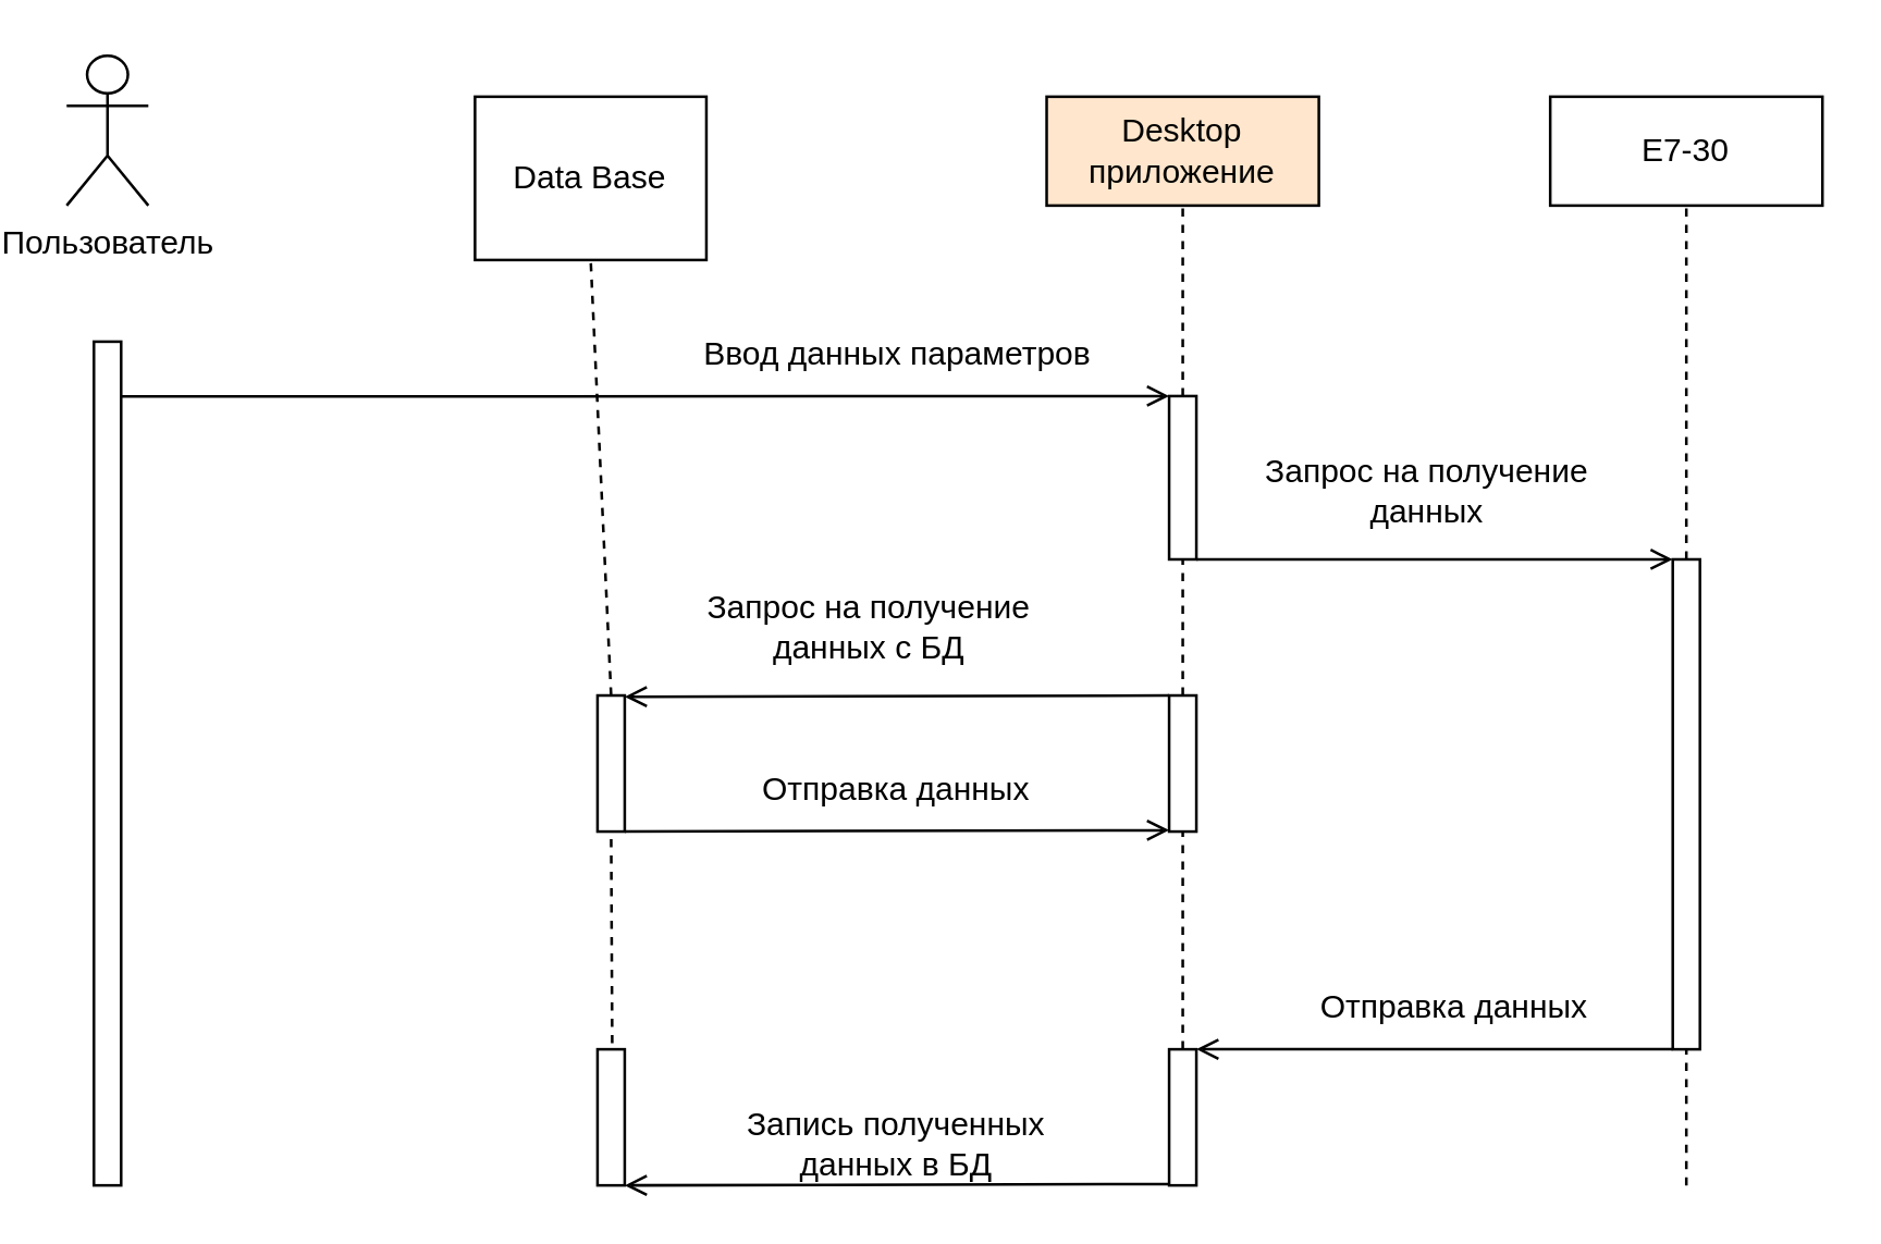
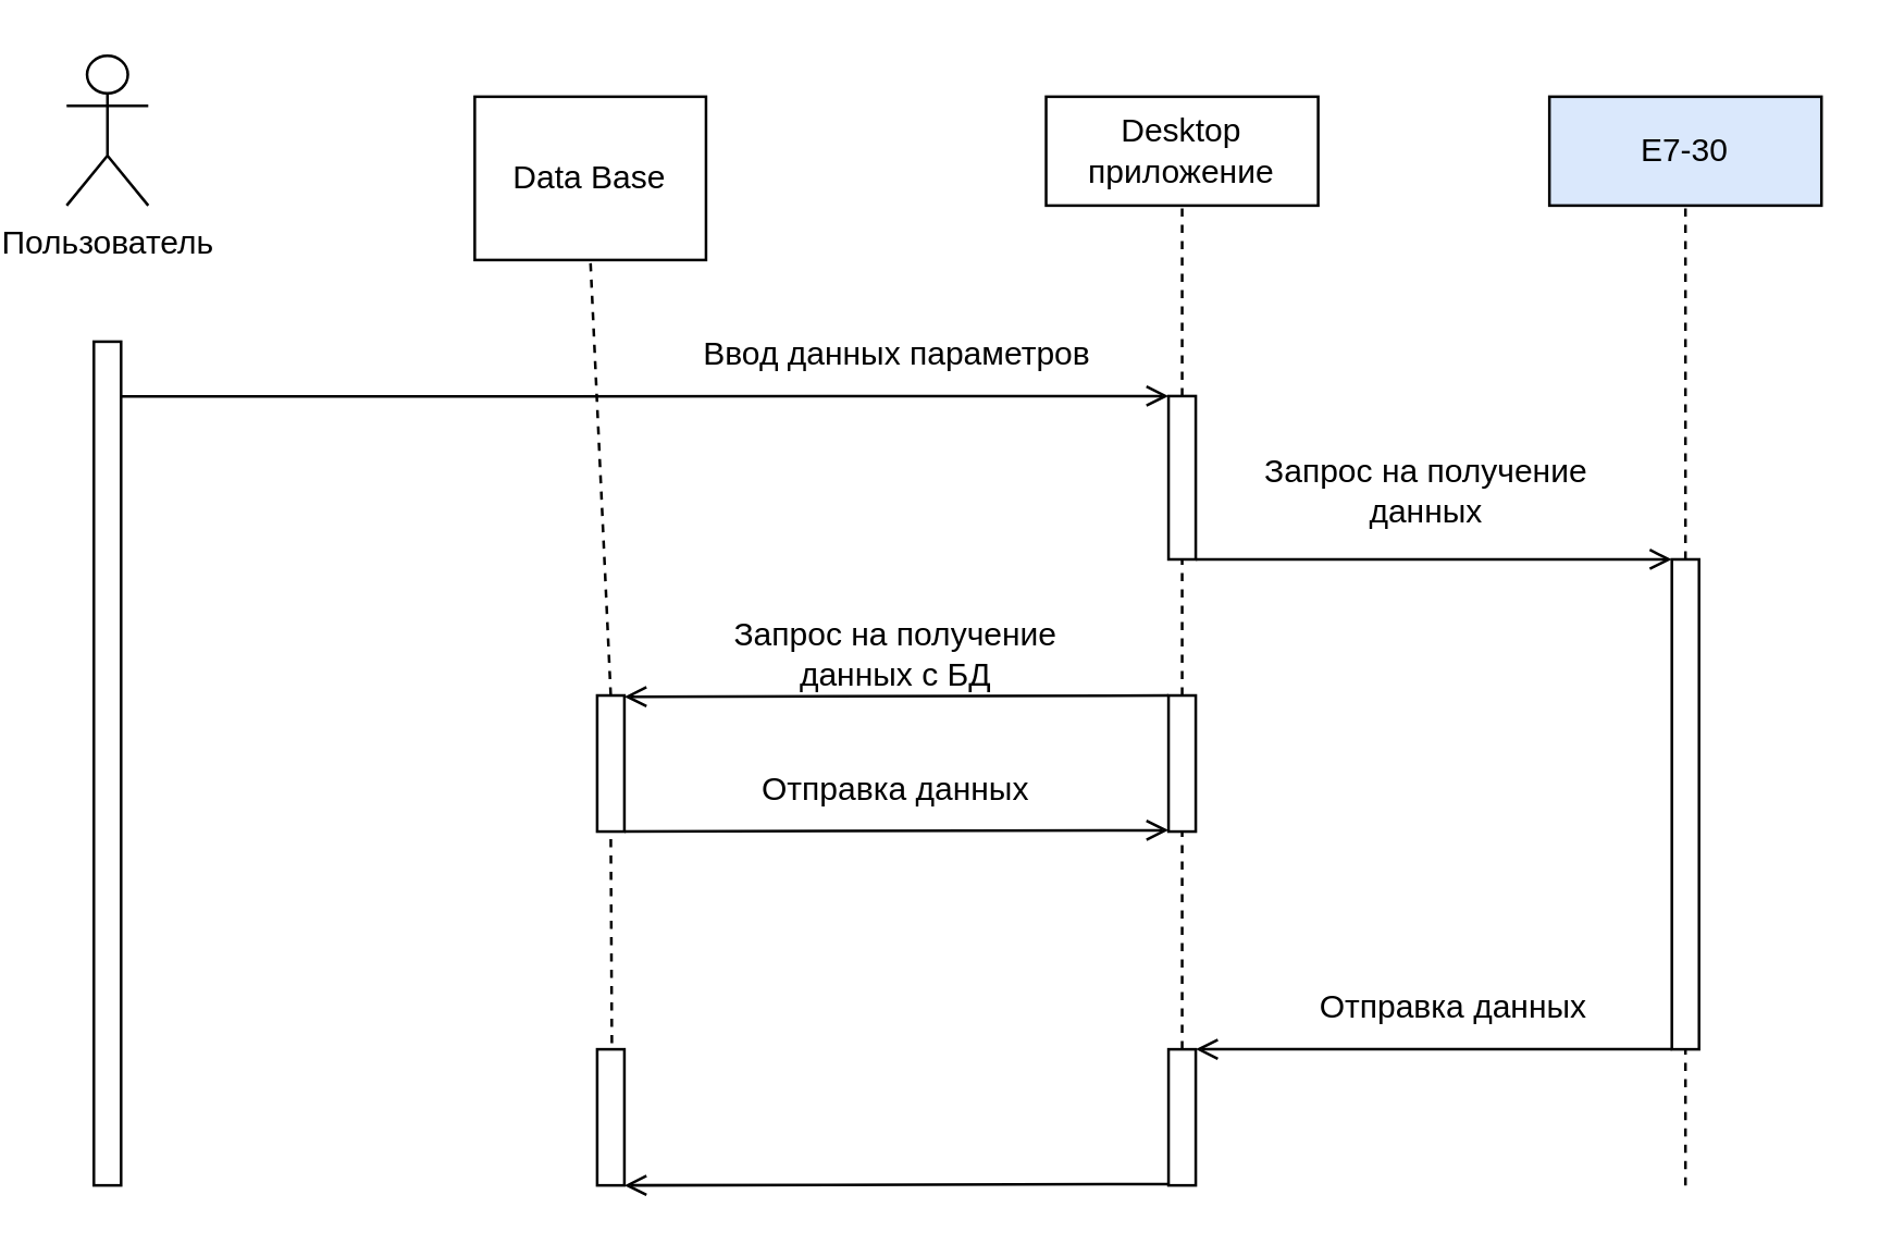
  <mxCell id="0" />
  <mxCell id="1" parent="0" />
  <mxCell id="2" value="Пользователь" style="shape=umlActor;verticalLabelPosition=bottom;verticalAlign=top;html=1;outlineConnect=0;" parent="1" vertex="1"><mxGeometry x="20" y="20" width="30" height="55" as="geometry" /></mxCell>
- <mxCell id="3" value="Desktop приложение" style="rounded=0;whiteSpace=wrap;html=1;fillColor=#ffe6cc;" parent="1" vertex="1"><mxGeometry x="380" y="35" width="100" height="40" as="geometry" /></mxCell>
+ <mxCell id="3" value="Desktop приложение" style="rounded=0;whiteSpace=wrap;html=1;" parent="1" vertex="1"><mxGeometry x="380" y="35" width="100" height="40" as="geometry" /></mxCell>
  <mxCell id="4" value="" style="rounded=0;whiteSpace=wrap;html=1;" parent="1" vertex="1"><mxGeometry x="425" y="145" width="10" height="60" as="geometry" /></mxCell>
  <mxCell id="5" value="" style="rounded=0;whiteSpace=wrap;html=1;" parent="1" vertex="1"><mxGeometry x="30" y="125" width="10" height="310" as="geometry" /></mxCell>
  <mxCell id="6" value="" style="endArrow=none;html=1;rounded=0;exitX=0;exitY=0;exitDx=0;exitDy=0;entryX=1;entryY=0.065;entryDx=0;entryDy=0;entryPerimeter=0;endFill=0;startArrow=open;startFill=0;" parent="1" source="4" target="5" edge="1"><mxGeometry width="50" height="50" relative="1" as="geometry"><mxPoint x="110" y="215" as="sourcePoint" /><mxPoint x="160" y="165" as="targetPoint" /></mxGeometry></mxCell>
- <mxCell id="7" value="E7-30" style="rounded=0;whiteSpace=wrap;html=1;" parent="1" vertex="1"><mxGeometry x="565" y="35" width="100" height="40" as="geometry" /></mxCell>
+ <mxCell id="7" value="E7-30" style="rounded=0;whiteSpace=wrap;html=1;fillColor=#dae8fc;" parent="1" vertex="1"><mxGeometry x="565" y="35" width="100" height="40" as="geometry" /></mxCell>
  <mxCell id="8" value="" style="endArrow=none;dashed=1;html=1;rounded=0;entryX=0.5;entryY=1;entryDx=0;entryDy=0;exitX=0.5;exitY=0;exitDx=0;exitDy=0;" parent="1" source="4" target="3" edge="1"><mxGeometry width="50" height="50" relative="1" as="geometry"><mxPoint x="455" y="235" as="sourcePoint" /><mxPoint x="505" y="185" as="targetPoint" /></mxGeometry></mxCell>
  <mxCell id="9" value="" style="rounded=0;whiteSpace=wrap;html=1;" parent="1" vertex="1"><mxGeometry x="610" y="205" width="10" height="180" as="geometry" /></mxCell>
  <mxCell id="10" value="" style="endArrow=none;html=1;rounded=0;entryX=1;entryY=0.065;entryDx=0;entryDy=0;entryPerimeter=0;endFill=0;startArrow=open;startFill=0;exitX=0;exitY=0;exitDx=0;exitDy=0;" parent="1" source="9" edge="1"><mxGeometry width="50" height="50" relative="1" as="geometry"><mxPoint x="605" y="205" as="sourcePoint" /><mxPoint x="435" y="205" as="targetPoint" /></mxGeometry></mxCell>
  <mxCell id="11" value="Запрос на получение данных" style="text;html=1;strokeColor=none;fillColor=none;align=center;verticalAlign=middle;whiteSpace=wrap;rounded=0;" parent="1" vertex="1"><mxGeometry x="455" y="165" width="130" height="30" as="geometry" /></mxCell>
  <mxCell id="12" value="" style="endArrow=none;dashed=1;html=1;rounded=0;exitX=0.5;exitY=0;exitDx=0;exitDy=0;entryX=0.5;entryY=1;entryDx=0;entryDy=0;" parent="1" source="9" target="7" edge="1"><mxGeometry width="50" height="50" relative="1" as="geometry"><mxPoint x="615" y="175" as="sourcePoint" /><mxPoint x="665" y="125" as="targetPoint" /></mxGeometry></mxCell>
  <mxCell id="13" value="" style="rounded=0;whiteSpace=wrap;html=1;" parent="1" vertex="1"><mxGeometry x="425" y="385" width="10" height="50" as="geometry" /></mxCell>
  <mxCell id="14" value="" style="endArrow=open;html=1;rounded=0;endFill=0;startArrow=none;startFill=0;exitX=0;exitY=0;exitDx=0;exitDy=0;" parent="1" edge="1"><mxGeometry width="50" height="50" relative="1" as="geometry"><mxPoint x="610" y="385" as="sourcePoint" /><mxPoint x="435" y="385" as="targetPoint" /></mxGeometry></mxCell>
  <mxCell id="15" value="Отправка данных" style="text;html=1;strokeColor=none;fillColor=none;align=center;verticalAlign=middle;whiteSpace=wrap;rounded=0;" parent="1" vertex="1"><mxGeometry x="465" y="355" width="130" height="30" as="geometry" /></mxCell>
  <mxCell id="16" value="" style="endArrow=none;dashed=1;html=1;rounded=0;entryX=0.5;entryY=1;entryDx=0;entryDy=0;" parent="1" edge="1"><mxGeometry width="50" height="50" relative="1" as="geometry"><mxPoint x="615" y="435" as="sourcePoint" /><mxPoint x="615" y="385" as="targetPoint" /></mxGeometry></mxCell>
  <mxCell id="17" value="Data Base" style="rounded=0;whiteSpace=wrap;html=1;" parent="1" vertex="1"><mxGeometry x="170" y="35" width="85" height="60" as="geometry" /></mxCell>
  <mxCell id="18" value="" style="rounded=0;whiteSpace=wrap;html=1;" parent="1" vertex="1"><mxGeometry x="215" y="385" width="10" height="50" as="geometry" /></mxCell>
  <mxCell id="19" value="" style="endArrow=open;html=1;rounded=0;endFill=0;startArrow=none;startFill=0;exitX=0;exitY=0;exitDx=0;exitDy=0;entryX=1;entryY=1;entryDx=0;entryDy=0;" parent="1" target="18" edge="1"><mxGeometry width="50" height="50" relative="1" as="geometry"><mxPoint x="425" y="434.52" as="sourcePoint" /><mxPoint x="250" y="434.52" as="targetPoint" /></mxGeometry></mxCell>
- <mxCell id="20" value="Запись полученных данных в БД" style="text;html=1;strokeColor=none;fillColor=none;align=center;verticalAlign=middle;whiteSpace=wrap;rounded=0;" parent="1" vertex="1"><mxGeometry x="260" y="405" width="130" height="30" as="geometry" /></mxCell>
  <mxCell id="21" value="" style="rounded=0;whiteSpace=wrap;html=1;" parent="1" vertex="1"><mxGeometry x="215" y="255" width="10" height="50" as="geometry" /></mxCell>
  <mxCell id="22" value="" style="rounded=0;whiteSpace=wrap;html=1;" parent="1" vertex="1"><mxGeometry x="425" y="255" width="10" height="50" as="geometry" /></mxCell>
  <mxCell id="23" value="" style="endArrow=open;html=1;rounded=0;endFill=0;startArrow=none;startFill=0;exitX=0;exitY=0;exitDx=0;exitDy=0;entryX=1;entryY=1;entryDx=0;entryDy=0;" parent="1" edge="1"><mxGeometry width="50" height="50" relative="1" as="geometry"><mxPoint x="425" y="255" as="sourcePoint" /><mxPoint x="225" y="255.48" as="targetPoint" /></mxGeometry></mxCell>
- <mxCell id="24" value="Запрос на получение данных с БД" style="text;html=1;strokeColor=none;fillColor=none;align=center;verticalAlign=middle;whiteSpace=wrap;rounded=0;" parent="1" vertex="1"><mxGeometry x="250" y="215" width="130" height="30" as="geometry" /></mxCell>
+ <mxCell id="24" value="Запрос на получение данных с БД" style="text;html=1;strokeColor=none;fillColor=none;align=center;verticalAlign=middle;whiteSpace=wrap;rounded=0;" parent="1" vertex="1"><mxGeometry x="260" y="225" width="130" height="30" as="geometry" /></mxCell>
  <mxCell id="25" value="" style="endArrow=none;html=1;rounded=0;endFill=0;startArrow=open;startFill=0;exitX=0;exitY=0;exitDx=0;exitDy=0;entryX=1;entryY=1;entryDx=0;entryDy=0;" parent="1" edge="1"><mxGeometry width="50" height="50" relative="1" as="geometry"><mxPoint x="425" y="304.52" as="sourcePoint" /><mxPoint x="225" y="305" as="targetPoint" /></mxGeometry></mxCell>
  <mxCell id="26" value="Отправка данных" style="text;html=1;strokeColor=none;fillColor=none;align=center;verticalAlign=middle;whiteSpace=wrap;rounded=0;" parent="1" vertex="1"><mxGeometry x="260" y="275" width="130" height="30" as="geometry" /></mxCell>
  <mxCell id="27" value="" style="endArrow=none;dashed=1;html=1;rounded=0;entryX=0.5;entryY=1;entryDx=0;entryDy=0;exitX=0.5;exitY=0;exitDx=0;exitDy=0;" parent="1" source="21" target="17" edge="1"><mxGeometry width="50" height="50" relative="1" as="geometry"><mxPoint x="200" y="215" as="sourcePoint" /><mxPoint x="250" y="165" as="targetPoint" /></mxGeometry></mxCell>
  <mxCell id="28" value="" style="endArrow=none;dashed=1;html=1;rounded=0;entryX=0.5;entryY=1;entryDx=0;entryDy=0;exitX=0.54;exitY=-0.044;exitDx=0;exitDy=0;exitPerimeter=0;" parent="1" source="18" target="21" edge="1"><mxGeometry width="50" height="50" relative="1" as="geometry"><mxPoint x="130" y="445" as="sourcePoint" /><mxPoint x="180" y="395" as="targetPoint" /></mxGeometry></mxCell>
  <mxCell id="29" value="" style="endArrow=none;dashed=1;html=1;rounded=0;entryX=0.5;entryY=1;entryDx=0;entryDy=0;exitX=0.5;exitY=0;exitDx=0;exitDy=0;" parent="1" source="22" target="4" edge="1"><mxGeometry width="50" height="50" relative="1" as="geometry"><mxPoint x="440" y="295" as="sourcePoint" /><mxPoint x="490" y="245" as="targetPoint" /></mxGeometry></mxCell>
  <mxCell id="30" value="" style="endArrow=none;dashed=1;html=1;rounded=0;entryX=0.5;entryY=1;entryDx=0;entryDy=0;exitX=0.5;exitY=0;exitDx=0;exitDy=0;" parent="1" source="13" target="22" edge="1"><mxGeometry width="50" height="50" relative="1" as="geometry"><mxPoint x="380" y="385" as="sourcePoint" /><mxPoint x="430" y="335" as="targetPoint" /></mxGeometry></mxCell>
  <mxCell id="31" value="Ввод данных параметров" style="text;html=1;align=center;verticalAlign=middle;resizable=0;points=[];autosize=1;strokeColor=none;fillColor=none;" parent="1" vertex="1"><mxGeometry x="235" y="115" width="180" height="30" as="geometry" /></mxCell>
